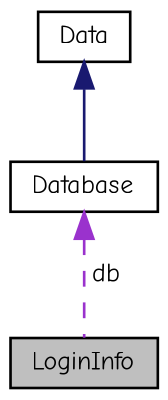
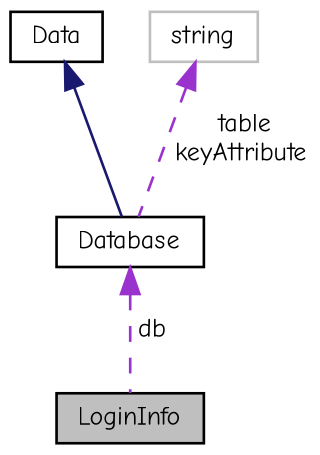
  digraph {
    fontname="Comic Neue"
    node [color=black fillcolor=white fontname="Comic Neue" fontsize=10 shape=record style=filled]
    edge [color=darkorchid3 dir=back fontname="Comic Neue" fontsize=10 labelfontname=Helvetica labelfontsize=10 style=dashed]
    n1 [fillcolor=grey75 fontcolor=black height=0.2 label=LoginInfo width=0.4]
    n2 [height=0.2 label=Data width=0.4]
    n3 [height=0.2 label=Database width=0.4]
+   n4 [color=grey75 height=0.2 label=string width=0.4]
    n2 -> n3 [color=midnightblue style=solid]
    n3 -> n1 [label=" db"]
+   n4 -> n3 [label=" table\nkeyAttribute"]
  }
